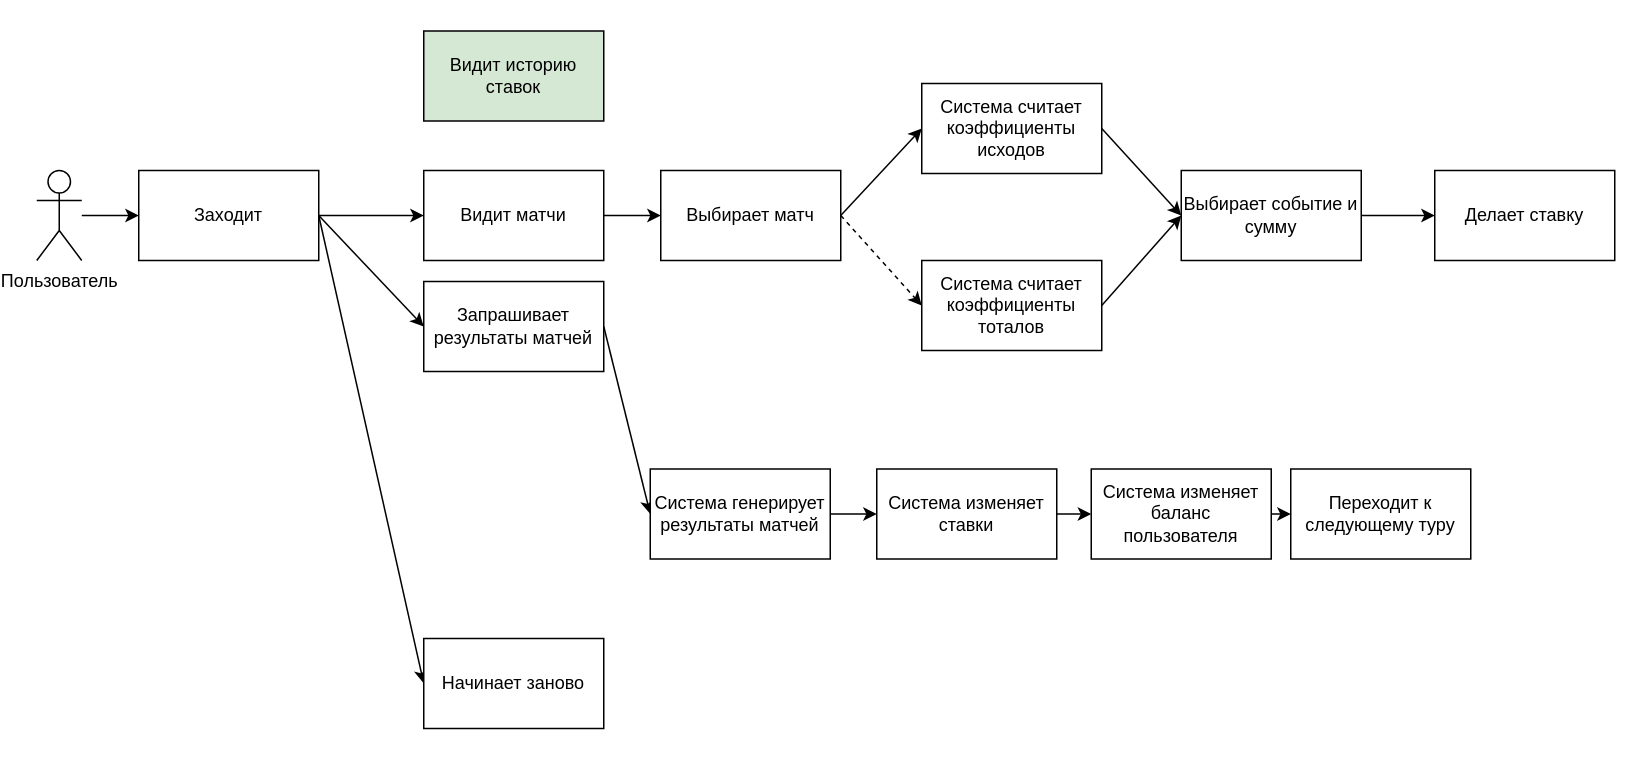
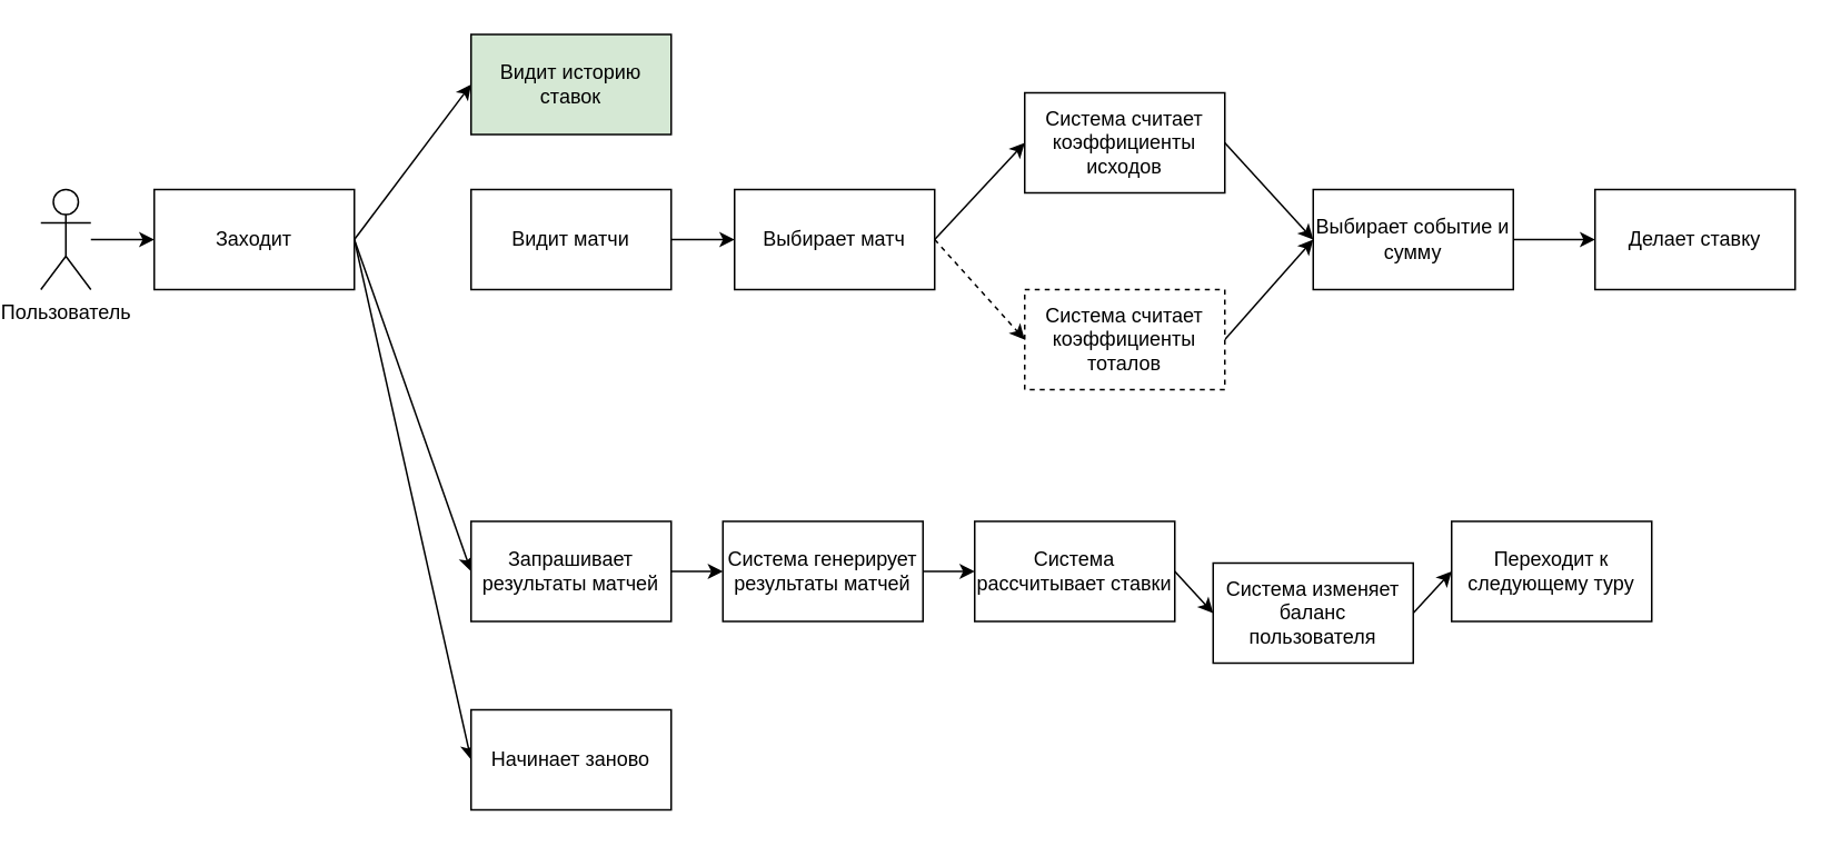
  <mxCell id="0" />
  <mxCell id="1" parent="0" />
- <mxCell id="2" style="edgeStyle=none;html=1;exitX=1;exitY=0.5;exitDx=0;exitDy=0;entryX=0;entryY=0.5;entryDx=0;entryDy=0;" edge="1" parent="1" source="6" target="11"><mxGeometry relative="1" as="geometry" /></mxCell>
+ <mxCell id="3" style="edgeStyle=none;html=1;exitX=1;exitY=0.5;exitDx=0;exitDy=0;entryX=0;entryY=0.5;entryDx=0;entryDy=0;" edge="1" parent="1" source="6" target="9"><mxGeometry relative="1" as="geometry" /></mxCell>
  <mxCell id="4" style="edgeStyle=none;html=1;exitX=1;exitY=0.5;exitDx=0;exitDy=0;entryX=0;entryY=0.5;entryDx=0;entryDy=0;" edge="1" parent="1" source="6" target="23"><mxGeometry relative="1" as="geometry"><mxPoint x="276" y="226" as="targetPoint" /></mxGeometry></mxCell>
  <mxCell id="5" style="edgeStyle=none;html=1;exitX=1;exitY=0.5;exitDx=0;exitDy=0;entryX=0;entryY=0.5;entryDx=0;entryDy=0;" edge="1" parent="1" source="6" target="31"><mxGeometry relative="1" as="geometry" /></mxCell>
  <mxCell id="6" value="Заходит" style="rounded=0;whiteSpace=wrap;html=1;" vertex="1" parent="1"><mxGeometry x="88" y="113" width="120" height="60" as="geometry" /></mxCell>
  <mxCell id="7" style="edgeStyle=none;html=1;entryX=0;entryY=0.5;entryDx=0;entryDy=0;" edge="1" parent="1" source="8" target="6"><mxGeometry relative="1" as="geometry" /></mxCell>
  <mxCell id="8" value="Пользователь" style="shape=umlActor;verticalLabelPosition=bottom;verticalAlign=top;html=1;outlineConnect=0;" vertex="1" parent="1"><mxGeometry x="20" y="113" width="30" height="60" as="geometry" /></mxCell>
  <mxCell id="9" value="Видит историю ставок" style="rounded=0;whiteSpace=wrap;html=1;fillColor=#d5e8d4;" vertex="1" parent="1"><mxGeometry x="278" y="20" width="120" height="60" as="geometry" /></mxCell>
  <mxCell id="10" style="edgeStyle=none;html=1;exitX=1;exitY=0.5;exitDx=0;exitDy=0;entryX=0;entryY=0.5;entryDx=0;entryDy=0;" edge="1" parent="1" source="11" target="14"><mxGeometry relative="1" as="geometry" /></mxCell>
  <mxCell id="11" value="Видит матчи" style="rounded=0;whiteSpace=wrap;html=1;" vertex="1" parent="1"><mxGeometry x="278" y="113" width="120" height="60" as="geometry" /></mxCell>
  <mxCell id="12" style="edgeStyle=none;html=1;exitX=1;exitY=0.5;exitDx=0;exitDy=0;entryX=0;entryY=0.5;entryDx=0;entryDy=0;" edge="1" parent="1" source="14" target="19"><mxGeometry relative="1" as="geometry" /></mxCell>
  <mxCell id="13" style="edgeStyle=none;html=1;exitX=1;exitY=0.5;exitDx=0;exitDy=0;entryX=0;entryY=0.5;entryDx=0;entryDy=0;dashed=1;" edge="1" parent="1" source="14" target="21"><mxGeometry relative="1" as="geometry" /></mxCell>
  <mxCell id="14" value="Выбирает матч" style="rounded=0;whiteSpace=wrap;html=1;" vertex="1" parent="1"><mxGeometry x="436" y="113" width="120" height="60" as="geometry" /></mxCell>
  <mxCell id="15" style="edgeStyle=none;html=1;exitX=1;exitY=0.5;exitDx=0;exitDy=0;entryX=0;entryY=0.5;entryDx=0;entryDy=0;" edge="1" parent="1" source="16" target="17"><mxGeometry relative="1" as="geometry" /></mxCell>
  <mxCell id="16" value="Выбирает событие и сумму" style="rounded=0;whiteSpace=wrap;html=1;" vertex="1" parent="1"><mxGeometry x="783" y="113" width="120" height="60" as="geometry" /></mxCell>
  <mxCell id="17" value="Делает ставку" style="rounded=0;whiteSpace=wrap;html=1;" vertex="1" parent="1"><mxGeometry x="952" y="113" width="120" height="60" as="geometry" /></mxCell>
  <mxCell id="18" style="edgeStyle=none;html=1;exitX=1;exitY=0.5;exitDx=0;exitDy=0;entryX=0;entryY=0.5;entryDx=0;entryDy=0;" edge="1" parent="1" source="19" target="16"><mxGeometry relative="1" as="geometry" /></mxCell>
  <mxCell id="19" value="Система считает коэффициенты исходов" style="rounded=0;whiteSpace=wrap;html=1;" vertex="1" parent="1"><mxGeometry x="610" y="55" width="120" height="60" as="geometry" /></mxCell>
  <mxCell id="20" style="edgeStyle=none;html=1;exitX=1;exitY=0.5;exitDx=0;exitDy=0;entryX=0;entryY=0.5;entryDx=0;entryDy=0;" edge="1" parent="1" source="21" target="16"><mxGeometry relative="1" as="geometry" /></mxCell>
- <mxCell id="21" value="Система считает коэффициенты тоталов" style="rounded=0;whiteSpace=wrap;html=1;" vertex="1" parent="1"><mxGeometry x="610" y="173" width="120" height="60" as="geometry" /></mxCell>
+ <mxCell id="21" value="Система считает коэффициенты тоталов" style="rounded=0;whiteSpace=wrap;html=1;dashed=1;" vertex="1" parent="1"><mxGeometry x="610" y="173" width="120" height="60" as="geometry" /></mxCell>
  <mxCell id="22" style="edgeStyle=none;html=1;exitX=1;exitY=0.5;exitDx=0;exitDy=0;entryX=0;entryY=0.5;entryDx=0;entryDy=0;" edge="1" parent="1" source="23" target="25"><mxGeometry relative="1" as="geometry" /></mxCell>
- <mxCell id="23" value="Запрашивает результаты матчей" style="rounded=0;whiteSpace=wrap;html=1;" vertex="1" parent="1"><mxGeometry x="278" y="187" width="120" height="60" as="geometry" /></mxCell>
+ <mxCell id="23" value="Запрашивает результаты матчей" style="rounded=0;whiteSpace=wrap;html=1;" vertex="1" parent="1"><mxGeometry x="278" y="312" width="120" height="60" as="geometry" /></mxCell>
  <mxCell id="24" style="edgeStyle=none;html=1;exitX=1;exitY=0.5;exitDx=0;exitDy=0;entryX=0;entryY=0.5;entryDx=0;entryDy=0;" edge="1" parent="1" source="25" target="27"><mxGeometry relative="1" as="geometry" /></mxCell>
  <mxCell id="25" value="Система генерирует результаты матчей" style="rounded=0;whiteSpace=wrap;html=1;" vertex="1" parent="1"><mxGeometry x="429" y="312" width="120" height="60" as="geometry" /></mxCell>
  <mxCell id="26" style="edgeStyle=none;html=1;exitX=1;exitY=0.5;exitDx=0;exitDy=0;entryX=0;entryY=0.5;entryDx=0;entryDy=0;" edge="1" parent="1" source="27" target="29"><mxGeometry relative="1" as="geometry" /></mxCell>
- <mxCell id="27" value="Система изменяет ставки" style="rounded=0;whiteSpace=wrap;html=1;" vertex="1" parent="1"><mxGeometry x="580" y="312" width="120" height="60" as="geometry" /></mxCell>
+ <mxCell id="27" value="Система рассчитывает ставки" style="rounded=0;whiteSpace=wrap;html=1;" vertex="1" parent="1"><mxGeometry x="580" y="312" width="120" height="60" as="geometry" /></mxCell>
  <mxCell id="28" style="edgeStyle=none;html=1;exitX=1;exitY=0.5;exitDx=0;exitDy=0;entryX=0;entryY=0.5;entryDx=0;entryDy=0;" edge="1" parent="1" source="29" target="30"><mxGeometry relative="1" as="geometry" /></mxCell>
- <mxCell id="29" value="Система изменяет баланс пользователя" style="rounded=0;whiteSpace=wrap;html=1;" vertex="1" parent="1"><mxGeometry x="723" y="312" width="120" height="60" as="geometry" /></mxCell>
- <mxCell id="30" value="Переходит к следующему туру" style="rounded=0;whiteSpace=wrap;html=1;" vertex="1" parent="1"><mxGeometry x="856" y="312" width="120" height="60" as="geometry" /></mxCell>
+ <mxCell id="29" value="Система изменяет баланс пользователя" style="rounded=0;whiteSpace=wrap;html=1;" vertex="1" parent="1"><mxGeometry x="723" y="337" width="120" height="60" as="geometry" /></mxCell>
+ <mxCell id="30" value="Переходит к следующему туру" style="rounded=0;whiteSpace=wrap;html=1;" vertex="1" parent="1"><mxGeometry x="866" y="312" width="120" height="60" as="geometry" /></mxCell>
  <mxCell id="31" value="Начинает заново" style="rounded=0;whiteSpace=wrap;html=1;" vertex="1" parent="1"><mxGeometry x="278" y="425" width="120" height="60" as="geometry" /></mxCell>
